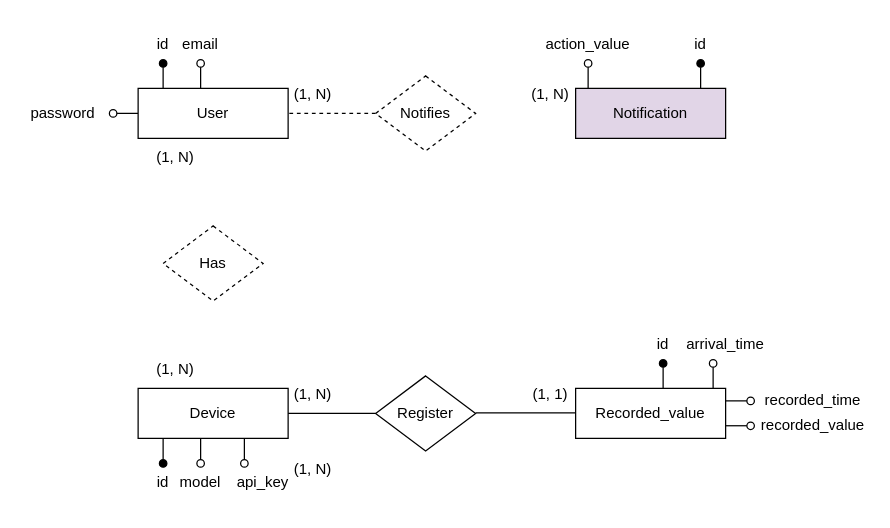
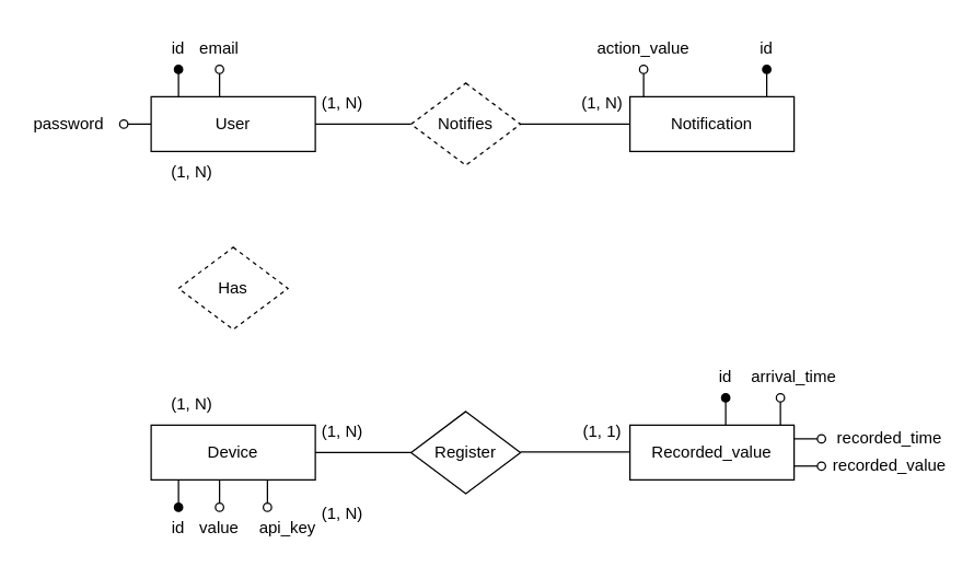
  <mxCell id="0" />
  <mxCell id="1" parent="0" />
  <mxCell id="2" value="" style="edgeStyle=orthogonalEdgeStyle;rounded=0;orthogonalLoop=1;jettySize=auto;html=1;endArrow=oval;endFill=0;" parent="1" source="3" edge="1"><mxGeometry relative="1" as="geometry"><mxPoint x="90" y="90" as="targetPoint" /></mxGeometry></mxCell>
  <mxCell id="3" value="User" style="rounded=0;whiteSpace=wrap;html=1;" parent="1" vertex="1"><mxGeometry x="110" y="70" width="120" height="40" as="geometry" /></mxCell>
- <mxCell id="5" value="Notification" style="rounded=0;whiteSpace=wrap;html=1;fillColor=#e1d5e7;" parent="1" vertex="1"><mxGeometry x="460" y="70" width="120" height="40" as="geometry" /></mxCell>
+ <mxCell id="4" value="" style="edgeStyle=orthogonalEdgeStyle;rounded=0;orthogonalLoop=1;jettySize=auto;html=1;endArrow=none;endFill=0;" parent="1" source="5" target="10" edge="1"><mxGeometry relative="1" as="geometry" /></mxCell>
+ <mxCell id="5" value="Notification" style="rounded=0;whiteSpace=wrap;html=1;" parent="1" vertex="1"><mxGeometry x="460" y="70" width="120" height="40" as="geometry" /></mxCell>
  <mxCell id="6" value="Recorded_value" style="rounded=0;whiteSpace=wrap;html=1;" parent="1" vertex="1"><mxGeometry x="460" y="310" width="120" height="40" as="geometry" /></mxCell>
  <mxCell id="7" value="Device" style="rounded=0;whiteSpace=wrap;html=1;" parent="1" vertex="1"><mxGeometry x="110" y="310" width="120" height="40" as="geometry" /></mxCell>
  <mxCell id="8" value="Has" style="rhombus;whiteSpace=wrap;html=1;rounded=0;dashed=1;" parent="1" vertex="1"><mxGeometry x="130" y="180" width="80" height="60" as="geometry" /></mxCell>
- <mxCell id="9" value="" style="edgeStyle=orthogonalEdgeStyle;rounded=0;orthogonalLoop=1;jettySize=auto;html=1;endArrow=none;endFill=0;dashed=1;" parent="1" source="10" target="3" edge="1"><mxGeometry relative="1" as="geometry" /></mxCell>
+ <mxCell id="9" value="" style="edgeStyle=orthogonalEdgeStyle;rounded=0;orthogonalLoop=1;jettySize=auto;html=1;endArrow=none;endFill=0;" parent="1" source="10" target="3" edge="1"><mxGeometry relative="1" as="geometry" /></mxCell>
  <mxCell id="10" value="Notifies" style="rhombus;whiteSpace=wrap;html=1;rounded=0;dashed=1;" parent="1" vertex="1"><mxGeometry x="300" y="60" width="80" height="60" as="geometry" /></mxCell>
  <mxCell id="11" value="(1, N)" style="text;html=1;strokeColor=none;fillColor=none;align=center;verticalAlign=middle;whiteSpace=wrap;rounded=0;" parent="1" vertex="1"><mxGeometry x="220" y="360" width="60" height="30" as="geometry" /></mxCell>
  <mxCell id="12" value="(1, N)" style="text;html=1;strokeColor=none;fillColor=none;align=center;verticalAlign=middle;whiteSpace=wrap;rounded=0;" parent="1" vertex="1"><mxGeometry x="410" y="60" width="60" height="30" as="geometry" /></mxCell>
  <mxCell id="13" value="(1, N)" style="text;html=1;strokeColor=none;fillColor=none;align=center;verticalAlign=middle;whiteSpace=wrap;rounded=0;" parent="1" vertex="1"><mxGeometry x="220" y="60" width="60" height="30" as="geometry" /></mxCell>
  <mxCell id="14" value="" style="endArrow=oval;html=1;rounded=0;endFill=1;" parent="1" edge="1"><mxGeometry width="50" height="50" relative="1" as="geometry"><mxPoint x="560" y="70" as="sourcePoint" /><mxPoint x="560" y="50" as="targetPoint" /></mxGeometry></mxCell>
  <mxCell id="15" value="id" style="text;html=1;strokeColor=none;fillColor=none;align=center;verticalAlign=middle;whiteSpace=wrap;rounded=0;" parent="1" vertex="1"><mxGeometry x="530" y="20" width="60" height="30" as="geometry" /></mxCell>
  <mxCell id="16" value="" style="endArrow=oval;html=1;rounded=0;endFill=1;" parent="1" edge="1"><mxGeometry width="50" height="50" relative="1" as="geometry"><mxPoint x="130" y="70" as="sourcePoint" /><mxPoint x="130" y="50" as="targetPoint" /></mxGeometry></mxCell>
  <mxCell id="17" value="id" style="text;html=1;strokeColor=none;fillColor=none;align=center;verticalAlign=middle;whiteSpace=wrap;rounded=0;" parent="1" vertex="1"><mxGeometry x="100" y="20" width="60" height="30" as="geometry" /></mxCell>
  <mxCell id="18" value="id" style="text;html=1;strokeColor=none;fillColor=none;align=center;verticalAlign=middle;whiteSpace=wrap;rounded=0;" parent="1" vertex="1"><mxGeometry x="100" y="370" width="60" height="30" as="geometry" /></mxCell>
  <mxCell id="19" value="" style="endArrow=oval;html=1;rounded=0;endFill=1;" parent="1" edge="1"><mxGeometry width="50" height="50" relative="1" as="geometry"><mxPoint x="130" y="350" as="sourcePoint" /><mxPoint x="130" y="370" as="targetPoint" /><Array as="points"><mxPoint x="130" y="360" /></Array></mxGeometry></mxCell>
  <mxCell id="20" value="" style="endArrow=oval;html=1;rounded=0;entryX=1;entryY=1;entryDx=0;entryDy=0;endFill=0;" parent="1" target="17" edge="1"><mxGeometry width="50" height="50" relative="1" as="geometry"><mxPoint x="160" y="70" as="sourcePoint" /><mxPoint x="210" y="20" as="targetPoint" /></mxGeometry></mxCell>
  <mxCell id="21" value="email" style="text;html=1;strokeColor=none;fillColor=none;align=center;verticalAlign=middle;whiteSpace=wrap;rounded=0;" parent="1" vertex="1"><mxGeometry x="130" y="20" width="60" height="30" as="geometry" /></mxCell>
  <mxCell id="22" value="password" style="text;html=1;strokeColor=none;fillColor=none;align=center;verticalAlign=middle;whiteSpace=wrap;rounded=0;" parent="1" vertex="1"><mxGeometry x="20" y="75" width="60" height="30" as="geometry" /></mxCell>
  <mxCell id="23" value="" style="endArrow=oval;html=1;rounded=0;endFill=0;" parent="1" edge="1"><mxGeometry width="50" height="50" relative="1" as="geometry"><mxPoint x="470" y="70" as="sourcePoint" /><mxPoint x="470" y="50" as="targetPoint" /></mxGeometry></mxCell>
  <mxCell id="24" value="action_value" style="text;html=1;strokeColor=none;fillColor=none;align=center;verticalAlign=middle;whiteSpace=wrap;rounded=0;" parent="1" vertex="1"><mxGeometry x="440" y="20" width="60" height="30" as="geometry" /></mxCell>
  <mxCell id="25" value="" style="endArrow=oval;html=1;rounded=0;endFill=0;" parent="1" edge="1"><mxGeometry width="50" height="50" relative="1" as="geometry"><mxPoint x="160" y="350" as="sourcePoint" /><mxPoint x="160" y="370" as="targetPoint" /></mxGeometry></mxCell>
- <mxCell id="26" value="model" style="text;html=1;strokeColor=none;fillColor=none;align=center;verticalAlign=middle;whiteSpace=wrap;rounded=0;" parent="1" vertex="1"><mxGeometry x="130" y="370" width="60" height="30" as="geometry" /></mxCell>
+ <mxCell id="26" value="value" style="text;html=1;strokeColor=none;fillColor=none;align=center;verticalAlign=middle;whiteSpace=wrap;rounded=0;" parent="1" vertex="1"><mxGeometry x="130" y="370" width="60" height="30" as="geometry" /></mxCell>
  <mxCell id="27" value="api_key" style="text;html=1;strokeColor=none;fillColor=none;align=center;verticalAlign=middle;whiteSpace=wrap;rounded=0;" parent="1" vertex="1"><mxGeometry x="180" y="370" width="60" height="30" as="geometry" /></mxCell>
  <mxCell id="28" value="" style="endArrow=oval;html=1;rounded=0;endFill=0;entryX=0.25;entryY=0;entryDx=0;entryDy=0;" parent="1" target="27" edge="1"><mxGeometry width="50" height="50" relative="1" as="geometry"><mxPoint x="195" y="350" as="sourcePoint" /><mxPoint x="170" y="380" as="targetPoint" /></mxGeometry></mxCell>
  <mxCell id="29" value="" style="edgeStyle=orthogonalEdgeStyle;rounded=0;orthogonalLoop=1;jettySize=auto;html=1;endArrow=none;endFill=0;" parent="1" source="30" edge="1"><mxGeometry relative="1" as="geometry"><mxPoint x="230" y="330" as="targetPoint" /></mxGeometry></mxCell>
  <mxCell id="30" value="Register" style="rhombus;whiteSpace=wrap;html=1;rounded=0;" parent="1" vertex="1"><mxGeometry x="300" y="300" width="80" height="60" as="geometry" /></mxCell>
  <mxCell id="31" value="" style="edgeStyle=orthogonalEdgeStyle;rounded=0;orthogonalLoop=1;jettySize=auto;html=1;endArrow=none;endFill=0;" parent="1" edge="1"><mxGeometry relative="1" as="geometry"><mxPoint x="460" y="329.66" as="sourcePoint" /><mxPoint x="380" y="329.66" as="targetPoint" /></mxGeometry></mxCell>
  <mxCell id="32" value="(1, 1)" style="text;html=1;strokeColor=none;fillColor=none;align=center;verticalAlign=middle;whiteSpace=wrap;rounded=0;" parent="1" vertex="1"><mxGeometry x="410" y="300" width="60" height="30" as="geometry" /></mxCell>
  <mxCell id="33" value="(1, N)" style="text;html=1;strokeColor=none;fillColor=none;align=center;verticalAlign=middle;whiteSpace=wrap;rounded=0;" parent="1" vertex="1"><mxGeometry x="220" y="300" width="60" height="30" as="geometry" /></mxCell>
  <mxCell id="34" value="(1, N)" style="text;html=1;strokeColor=none;fillColor=none;align=center;verticalAlign=middle;whiteSpace=wrap;rounded=0;" parent="1" vertex="1"><mxGeometry x="110" y="110" width="60" height="30" as="geometry" /></mxCell>
  <mxCell id="35" value="(1, N)" style="text;html=1;strokeColor=none;fillColor=none;align=center;verticalAlign=middle;whiteSpace=wrap;rounded=0;" parent="1" vertex="1"><mxGeometry x="110" y="280" width="60" height="30" as="geometry" /></mxCell>
  <mxCell id="36" value="" style="endArrow=oval;html=1;rounded=0;endFill=1;" parent="1" edge="1"><mxGeometry width="50" height="50" relative="1" as="geometry"><mxPoint x="530" y="310" as="sourcePoint" /><mxPoint x="530" y="290" as="targetPoint" /></mxGeometry></mxCell>
  <mxCell id="37" value="id" style="text;html=1;strokeColor=none;fillColor=none;align=center;verticalAlign=middle;whiteSpace=wrap;rounded=0;" parent="1" vertex="1"><mxGeometry x="500" y="260" width="60" height="30" as="geometry" /></mxCell>
  <mxCell id="38" value="recorded_time" style="text;html=1;strokeColor=none;fillColor=none;align=center;verticalAlign=middle;whiteSpace=wrap;rounded=0;" parent="1" vertex="1"><mxGeometry x="610" y="310" width="80" height="20" as="geometry" /></mxCell>
  <mxCell id="39" value="" style="endArrow=oval;html=1;rounded=0;endFill=0;" parent="1" edge="1"><mxGeometry width="50" height="50" relative="1" as="geometry"><mxPoint x="580" y="320" as="sourcePoint" /><mxPoint x="600" y="320" as="targetPoint" /></mxGeometry></mxCell>
  <mxCell id="40" value="recorded_value" style="text;html=1;strokeColor=none;fillColor=none;align=center;verticalAlign=middle;whiteSpace=wrap;rounded=0;" parent="1" vertex="1"><mxGeometry x="610" y="330" width="80" height="20" as="geometry" /></mxCell>
  <mxCell id="41" value="" style="endArrow=oval;html=1;rounded=0;endFill=0;" parent="1" edge="1"><mxGeometry width="50" height="50" relative="1" as="geometry"><mxPoint x="580" y="339.9" as="sourcePoint" /><mxPoint x="600" y="339.9" as="targetPoint" /></mxGeometry></mxCell>
  <mxCell id="42" value="" style="endArrow=oval;html=1;rounded=0;endFill=0;" parent="1" edge="1"><mxGeometry width="50" height="50" relative="1" as="geometry"><mxPoint x="570" y="310" as="sourcePoint" /><mxPoint x="570" y="290" as="targetPoint" /><Array as="points"><mxPoint x="570" y="300" /></Array></mxGeometry></mxCell>
  <mxCell id="43" value="arrival_time" style="text;html=1;strokeColor=none;fillColor=none;align=center;verticalAlign=middle;whiteSpace=wrap;rounded=0;" parent="1" vertex="1"><mxGeometry x="550" y="260" width="60" height="30" as="geometry" /></mxCell>
